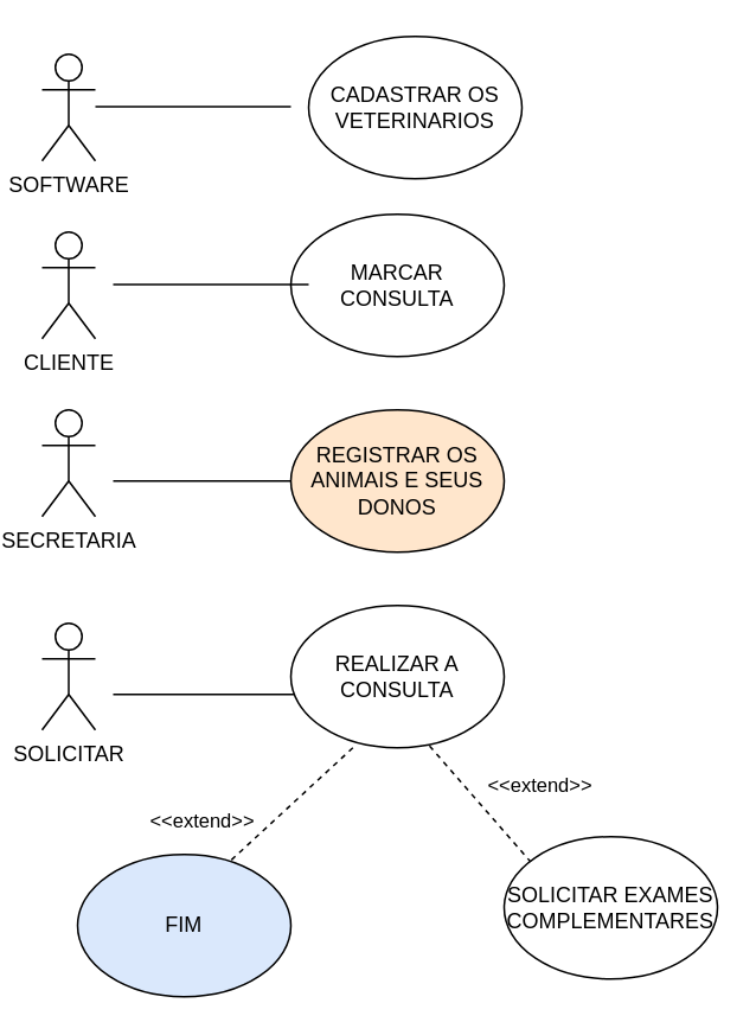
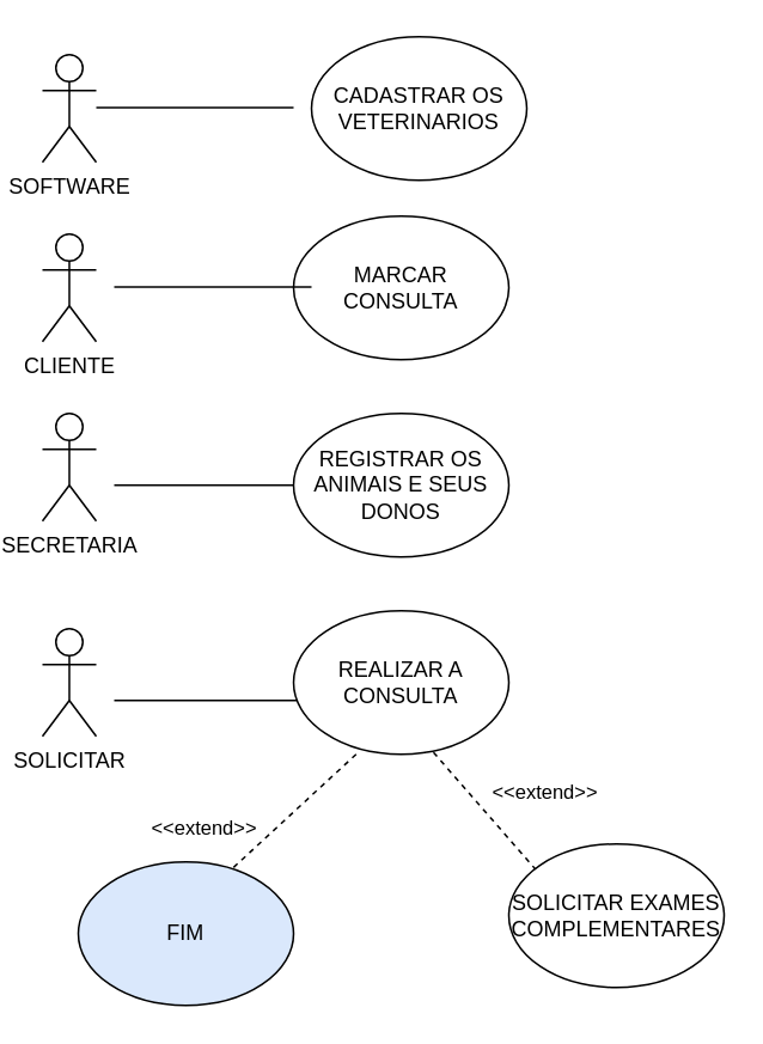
  <mxCell id="0" />
  <mxCell id="1" parent="0" />
  <mxCell id="2" value="CLIENTE" style="shape=umlActor;verticalLabelPosition=bottom;verticalAlign=top;html=1;outlineConnect=0;" vertex="1" parent="1"><mxGeometry x="20" y="130" width="30" height="60" as="geometry" /></mxCell>
  <mxCell id="3" value="" style="endArrow=none;html=1;rounded=0;" edge="1" parent="1"><mxGeometry width="50" height="50" relative="1" as="geometry"><mxPoint x="60" y="270" as="sourcePoint" /><mxPoint x="180" y="270" as="targetPoint" /></mxGeometry></mxCell>
  <mxCell id="4" value="MARCAR CONSULTA" style="ellipse;whiteSpace=wrap;html=1;" vertex="1" parent="1"><mxGeometry x="160" y="120" width="120" height="80" as="geometry" /></mxCell>
  <mxCell id="5" value="SECRETARIA" style="shape=umlActor;verticalLabelPosition=bottom;verticalAlign=top;html=1;outlineConnect=0;" vertex="1" parent="1"><mxGeometry x="20" y="230" width="30" height="60" as="geometry" /></mxCell>
  <mxCell id="6" value="" style="endArrow=none;html=1;rounded=0;" edge="1" parent="1"><mxGeometry width="50" height="50" relative="1" as="geometry"><mxPoint x="60" y="159.5" as="sourcePoint" /><mxPoint x="170" y="159.5" as="targetPoint" /></mxGeometry></mxCell>
- <mxCell id="7" value="REGISTRAR OS ANIMAIS E SEUS DONOS" style="ellipse;whiteSpace=wrap;html=1;fillColor=#ffe6cc;" vertex="1" parent="1"><mxGeometry x="160" y="230" width="120" height="80" as="geometry" /></mxCell>
+ <mxCell id="7" value="REGISTRAR OS ANIMAIS E SEUS DONOS" style="ellipse;whiteSpace=wrap;html=1;" vertex="1" parent="1"><mxGeometry x="160" y="230" width="120" height="80" as="geometry" /></mxCell>
  <mxCell id="8" value="CADASTRAR OS VETERINARIOS" style="ellipse;whiteSpace=wrap;html=1;" vertex="1" parent="1"><mxGeometry x="170" y="20" width="120" height="80" as="geometry" /></mxCell>
  <mxCell id="9" value="SOFTWARE" style="shape=umlActor;verticalLabelPosition=bottom;verticalAlign=top;html=1;outlineConnect=0;" vertex="1" parent="1"><mxGeometry x="20" y="30" width="30" height="60" as="geometry" /></mxCell>
  <mxCell id="10" value="" style="endArrow=none;html=1;rounded=0;" edge="1" parent="1"><mxGeometry width="50" height="50" relative="1" as="geometry"><mxPoint x="50" y="59.5" as="sourcePoint" /><mxPoint x="160" y="59.5" as="targetPoint" /></mxGeometry></mxCell>
  <mxCell id="11" value="SOLICITAR" style="shape=umlActor;verticalLabelPosition=bottom;verticalAlign=top;html=1;outlineConnect=0;" vertex="1" parent="1"><mxGeometry x="20" y="350" width="30" height="60" as="geometry" /></mxCell>
  <mxCell id="12" value="" style="endArrow=none;html=1;rounded=0;" edge="1" parent="1"><mxGeometry width="50" height="50" relative="1" as="geometry"><mxPoint x="60" y="390" as="sourcePoint" /><mxPoint x="170" y="390" as="targetPoint" /></mxGeometry></mxCell>
  <mxCell id="13" value="REALIZAR A CONSULTA" style="ellipse;whiteSpace=wrap;html=1;" vertex="1" parent="1"><mxGeometry x="160" y="340" width="120" height="80" as="geometry" /></mxCell>
  <mxCell id="14" value="&amp;lt;&amp;lt;extend&amp;gt;&amp;gt;" style="html=1;verticalAlign=bottom;labelBackgroundColor=none;endArrow=open;endFill=0;dashed=1;rounded=0;" edge="1" parent="1"><mxGeometry x="0.491" y="-21" width="160" relative="1" as="geometry"><mxPoint x="194.871" y="419.997" as="sourcePoint" /><mxPoint x="100" y="507.57" as="targetPoint" /><mxPoint as="offset" /></mxGeometry></mxCell>
  <mxCell id="15" value="&amp;lt;&amp;lt;extend&amp;gt;&amp;gt;" style="html=1;verticalAlign=bottom;labelBackgroundColor=none;endArrow=open;endFill=0;dashed=1;rounded=0;exitX=0.65;exitY=0.987;exitDx=0;exitDy=0;exitPerimeter=0;" edge="1" parent="1" source="13"><mxGeometry x="0.361" y="26" width="160" relative="1" as="geometry"><mxPoint x="230" y="430" as="sourcePoint" /><mxPoint x="300" y="490" as="targetPoint" /><mxPoint as="offset" /></mxGeometry></mxCell>
  <mxCell id="16" value="SOLICITAR EXAMES COMPLEMENTARES" style="ellipse;whiteSpace=wrap;html=1;" vertex="1" parent="1"><mxGeometry x="280" y="470" width="120" height="80" as="geometry" /></mxCell>
  <mxCell id="17" value="FIM" style="ellipse;whiteSpace=wrap;html=1;fillColor=#dae8fc;" vertex="1" parent="1"><mxGeometry x="40" y="480" width="120" height="80" as="geometry" /></mxCell>
